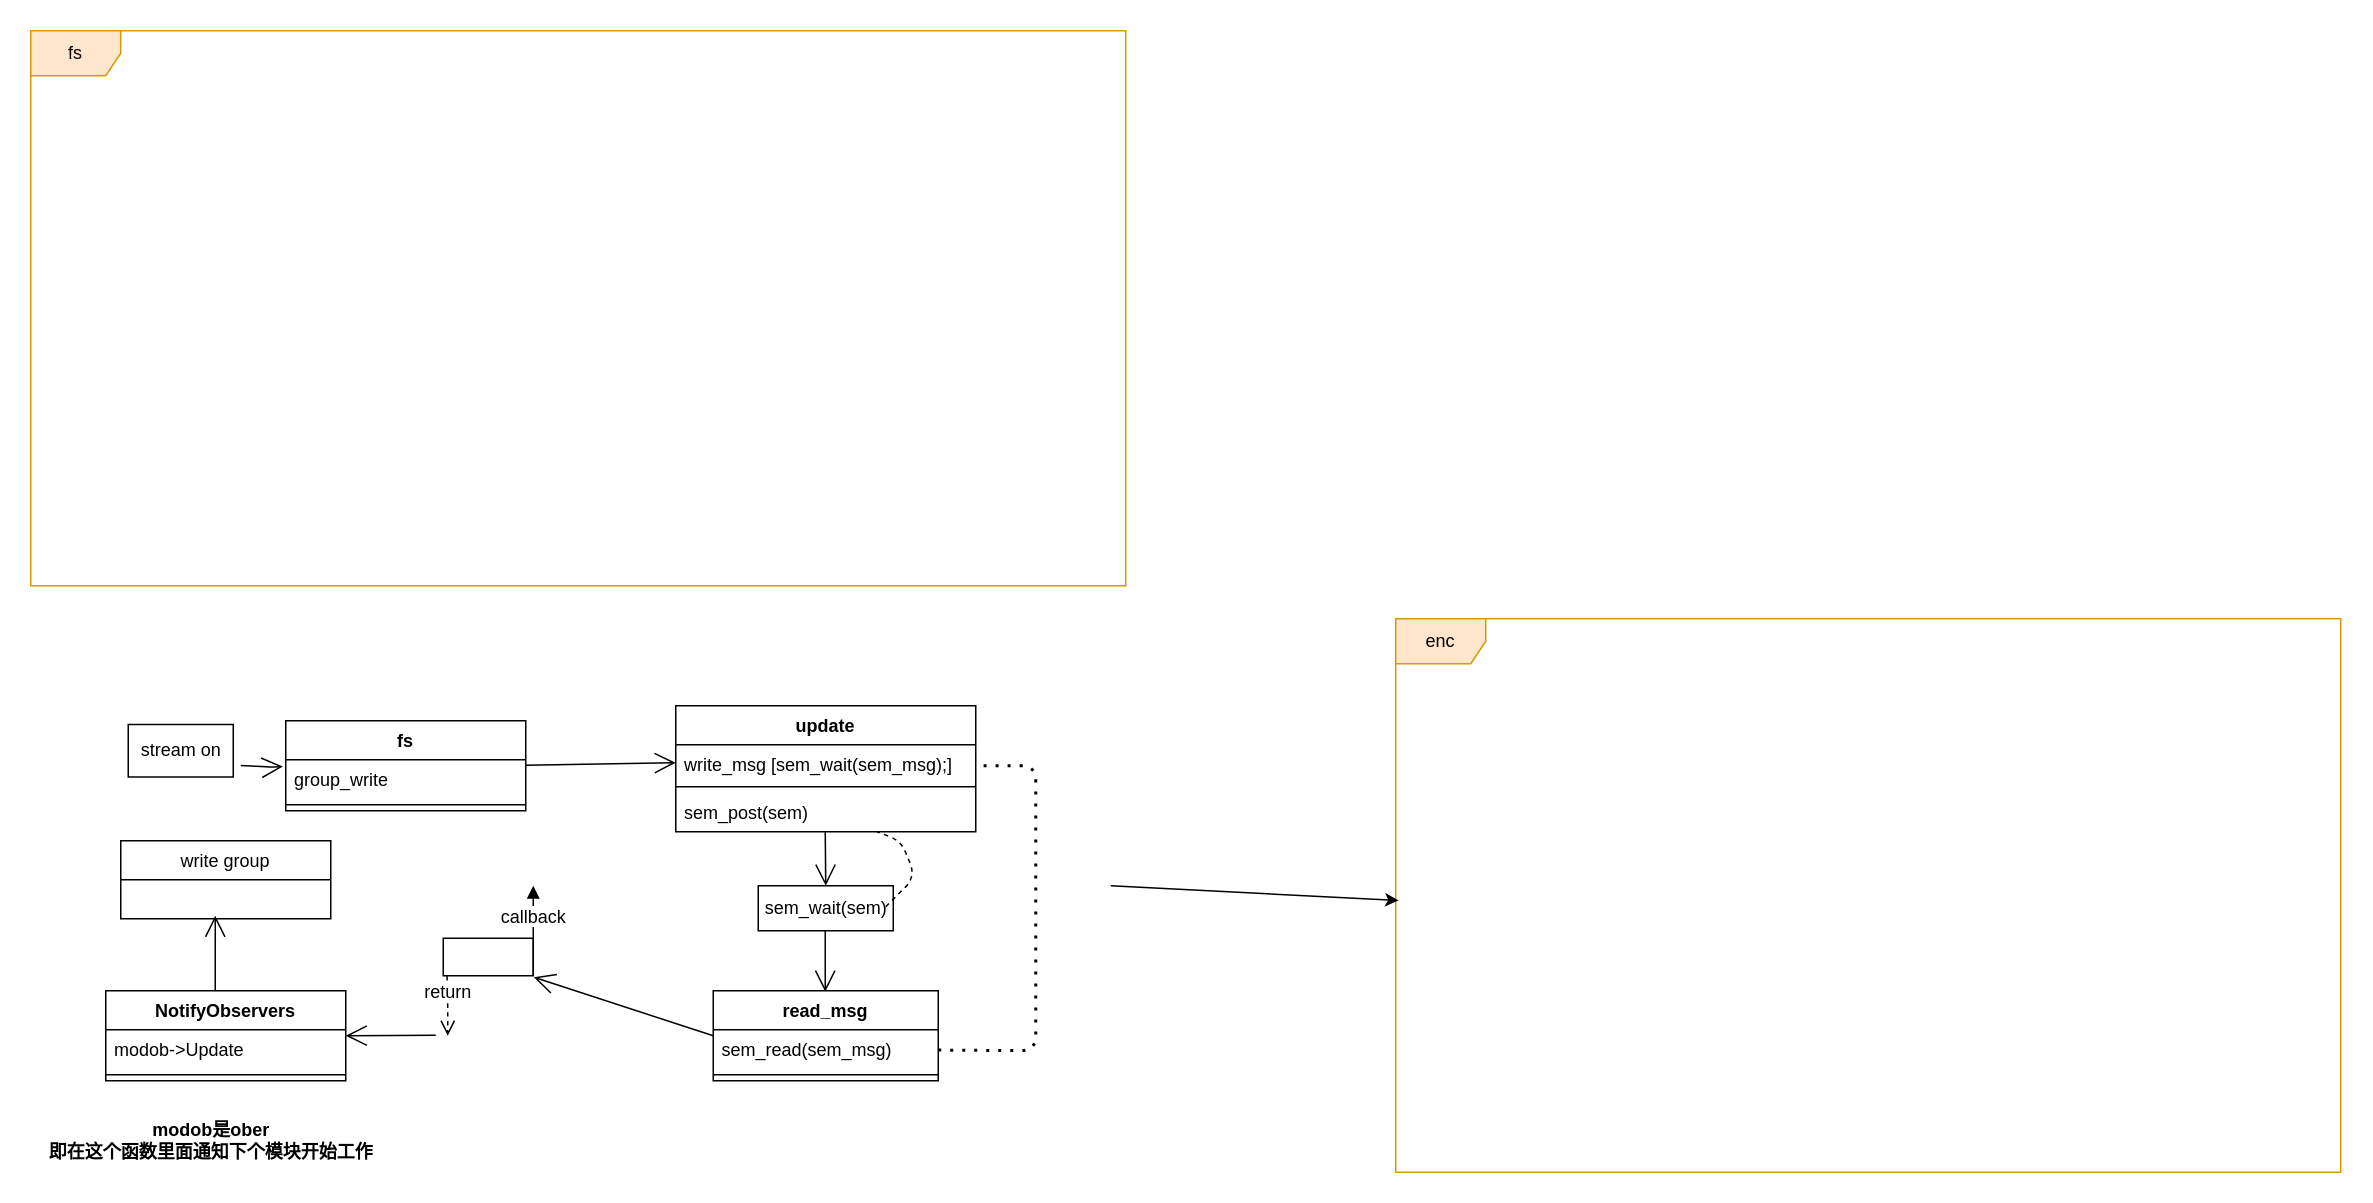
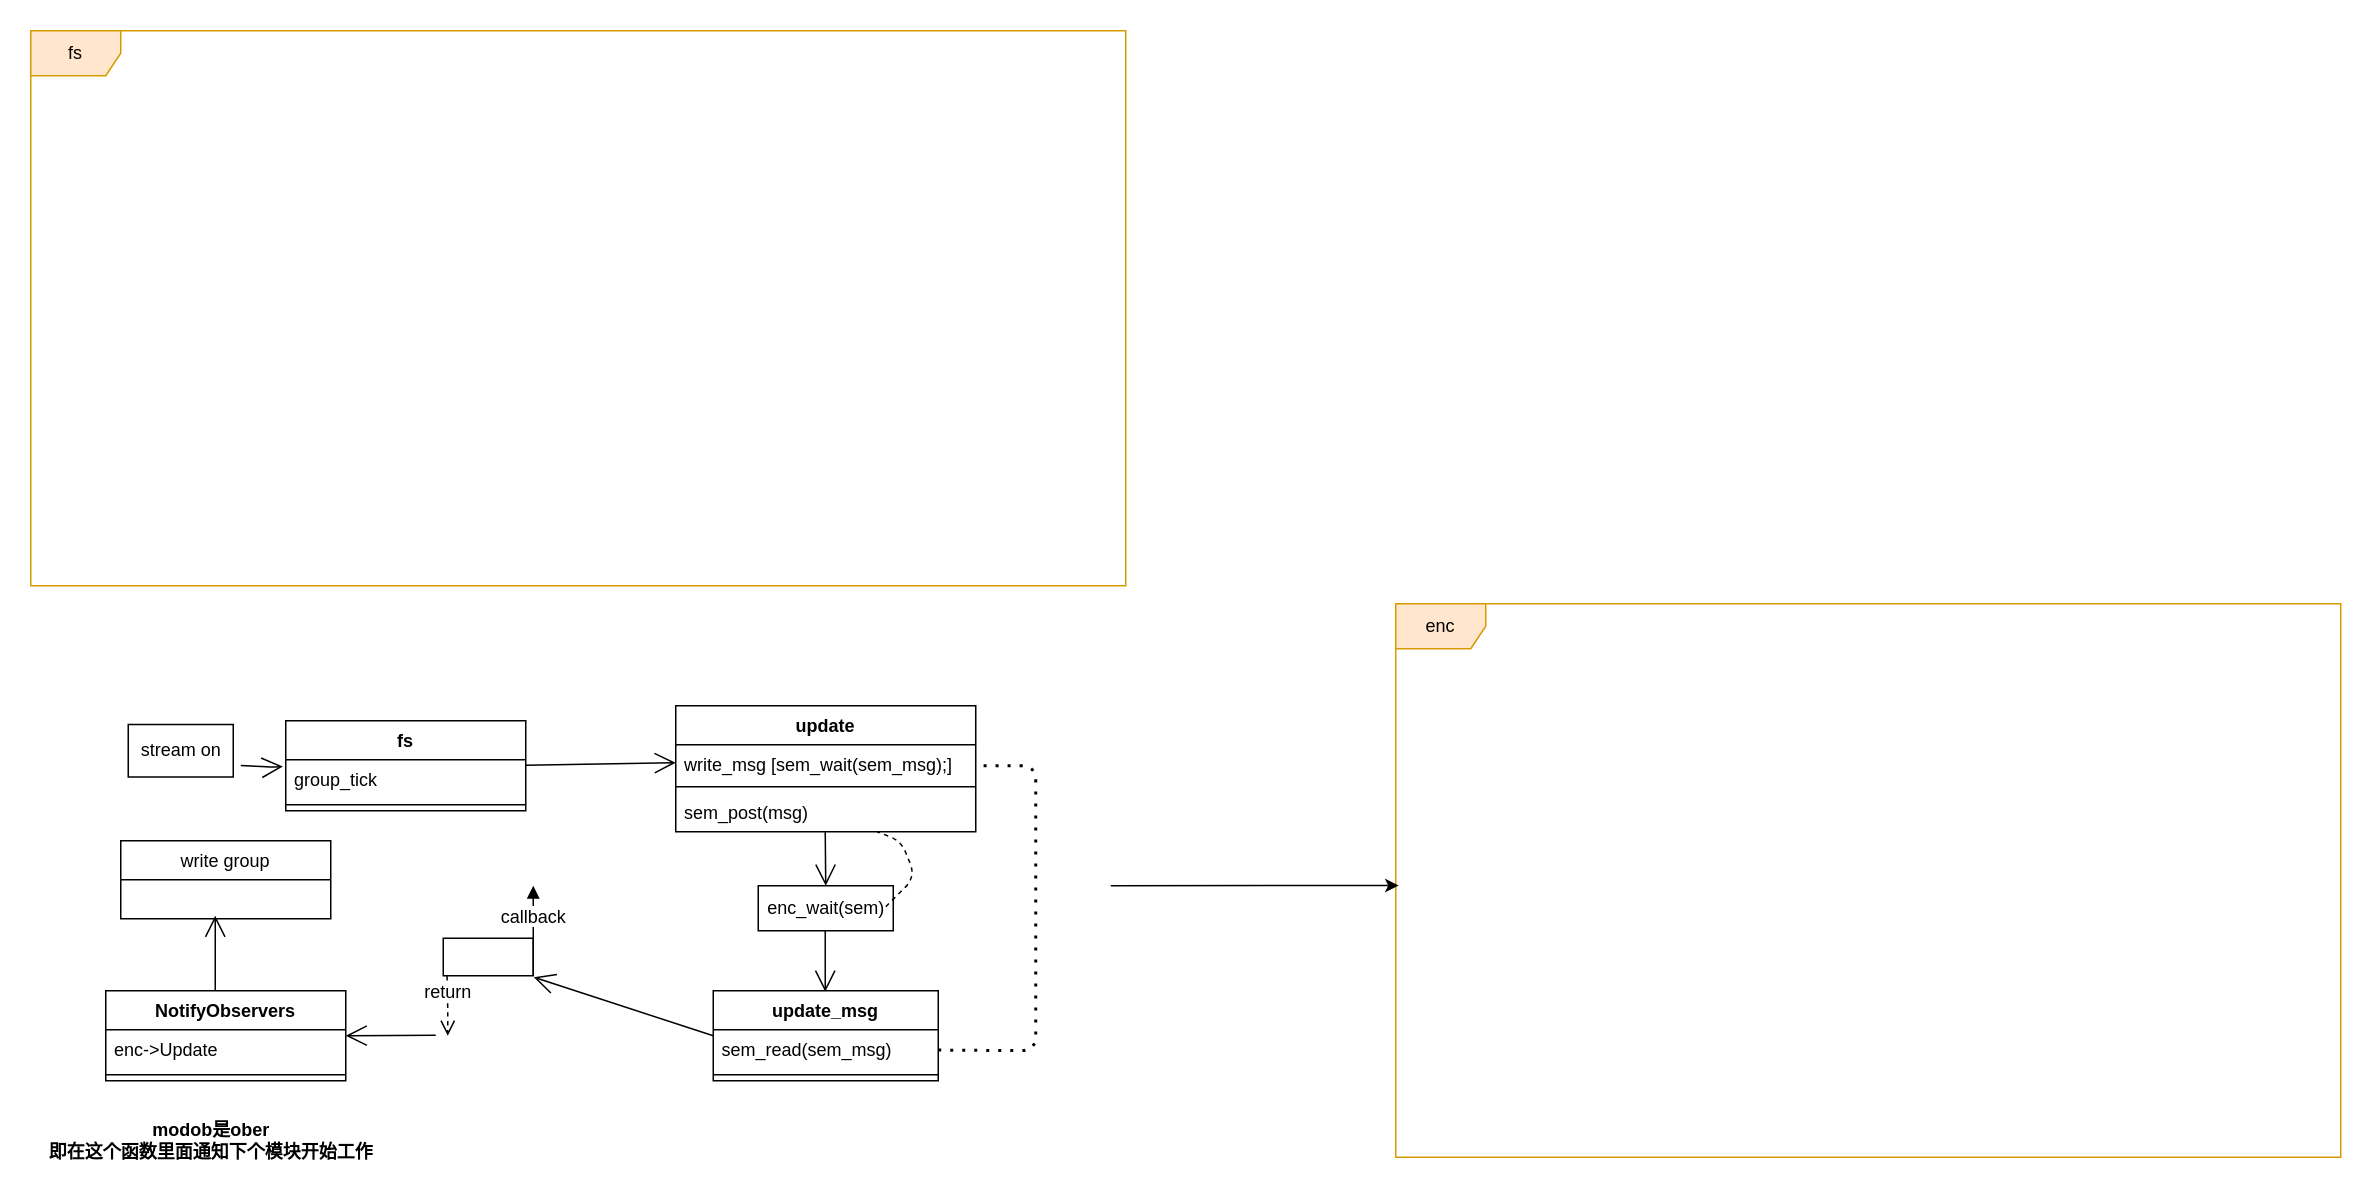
  <mxCell id="0" />
  <mxCell id="1" parent="0" />
  <mxCell id="2" value="&lt;font style=&quot;vertical-align: inherit&quot;&gt;&lt;font style=&quot;vertical-align: inherit&quot;&gt;fs&lt;/font&gt;&lt;/font&gt;" style="shape=umlFrame;whiteSpace=wrap;html=1;fillColor=#ffe6cc;strokeColor=#d79b00;" parent="1" vertex="1"><mxGeometry x="20" y="20" width="730" height="370" as="geometry" /></mxCell>
- <mxCell id="3" value="&lt;font style=&quot;vertical-align: inherit&quot;&gt;&lt;font style=&quot;vertical-align: inherit&quot;&gt;enc&lt;/font&gt;&lt;/font&gt;" style="shape=umlFrame;whiteSpace=wrap;html=1;fillColor=#ffe6cc;strokeColor=#d79b00;" parent="1" vertex="1"><mxGeometry x="930" y="412" width="630" height="369" as="geometry" /></mxCell>
- <mxCell id="4" value="sem_wait(sem)" style="html=1;" parent="1" vertex="1"><mxGeometry x="505" y="590" width="90" height="30" as="geometry" /></mxCell>
+ <mxCell id="3" value="&lt;font style=&quot;vertical-align: inherit&quot;&gt;&lt;font style=&quot;vertical-align: inherit&quot;&gt;enc&lt;/font&gt;&lt;/font&gt;" style="shape=umlFrame;whiteSpace=wrap;html=1;fillColor=#ffe6cc;strokeColor=#d79b00;" parent="1" vertex="1"><mxGeometry x="930" y="402" width="630" height="369" as="geometry" /></mxCell>
+ <mxCell id="4" value="enc_wait(sem)" style="html=1;" parent="1" vertex="1"><mxGeometry x="505" y="590" width="90" height="30" as="geometry" /></mxCell>
  <mxCell id="5" value="fs" style="swimlane;fontStyle=1;align=center;verticalAlign=top;childLayout=stackLayout;horizontal=1;startSize=26;horizontalStack=0;resizeParent=1;resizeParentMax=0;resizeLast=0;collapsible=1;marginBottom=0;" parent="1" vertex="1"><mxGeometry x="190" y="480" width="160" height="60" as="geometry"><mxRectangle x="-780" y="250" width="40" height="26" as="alternateBounds" /></mxGeometry></mxCell>
  <mxCell id="6" value="" style="endArrow=open;endFill=1;endSize=12;html=1;entryX=-0.012;entryY=0.174;entryDx=0;entryDy=0;entryPerimeter=0;" edge="1" parent="5" target="7"><mxGeometry width="160" relative="1" as="geometry"><mxPoint x="-30" y="29.76" as="sourcePoint" /><mxPoint x="130" y="29.76" as="targetPoint" /><Array as="points"><mxPoint x="-10" y="31" /></Array></mxGeometry></mxCell>
- <mxCell id="7" value="group_write" style="text;strokeColor=none;fillColor=none;align=left;verticalAlign=top;spacingLeft=4;spacingRight=4;overflow=hidden;rotatable=0;points=[[0,0.5],[1,0.5]];portConstraint=eastwest;" parent="5" vertex="1"><mxGeometry y="26" width="160" height="26" as="geometry" /></mxCell>
+ <mxCell id="7" value="group_tick" style="text;strokeColor=none;fillColor=none;align=left;verticalAlign=top;spacingLeft=4;spacingRight=4;overflow=hidden;rotatable=0;points=[[0,0.5],[1,0.5]];portConstraint=eastwest;" parent="5" vertex="1"><mxGeometry y="26" width="160" height="26" as="geometry" /></mxCell>
  <mxCell id="8" value="" style="line;strokeWidth=1;fillColor=none;align=left;verticalAlign=middle;spacingTop=-1;spacingLeft=3;spacingRight=3;rotatable=0;labelPosition=right;points=[];portConstraint=eastwest;" parent="5" vertex="1"><mxGeometry y="52" width="160" height="8" as="geometry" /></mxCell>
  <mxCell id="9" value="update" style="swimlane;fontStyle=1;align=center;verticalAlign=top;childLayout=stackLayout;horizontal=1;startSize=26;horizontalStack=0;resizeParent=1;resizeParentMax=0;resizeLast=0;collapsible=1;marginBottom=0;" parent="1" vertex="1"><mxGeometry x="450" y="470" width="200" height="84" as="geometry" /></mxCell>
  <mxCell id="10" value="write_msg [sem_wait(sem_msg);]" style="text;strokeColor=none;fillColor=none;align=left;verticalAlign=top;spacingLeft=4;spacingRight=4;overflow=hidden;rotatable=0;points=[[0,0.5],[1,0.5]];portConstraint=eastwest;" parent="9" vertex="1"><mxGeometry y="26" width="200" height="24" as="geometry" /></mxCell>
  <mxCell id="11" value="" style="line;strokeWidth=1;fillColor=none;align=left;verticalAlign=middle;spacingTop=-1;spacingLeft=3;spacingRight=3;rotatable=0;labelPosition=right;points=[];portConstraint=eastwest;" parent="9" vertex="1"><mxGeometry y="50" width="200" height="8" as="geometry" /></mxCell>
- <mxCell id="12" value="sem_post(sem)" style="text;strokeColor=none;fillColor=none;align=left;verticalAlign=top;spacingLeft=4;spacingRight=4;overflow=hidden;rotatable=0;points=[[0,0.5],[1,0.5]];portConstraint=eastwest;" parent="9" vertex="1"><mxGeometry y="58" width="200" height="26" as="geometry" /></mxCell>
+ <mxCell id="12" value="sem_post(msg)" style="text;strokeColor=none;fillColor=none;align=left;verticalAlign=top;spacingLeft=4;spacingRight=4;overflow=hidden;rotatable=0;points=[[0,0.5],[1,0.5]];portConstraint=eastwest;" parent="9" vertex="1"><mxGeometry y="58" width="200" height="26" as="geometry" /></mxCell>
  <mxCell id="13" value="" style="endArrow=open;endFill=1;endSize=12;html=1;entryX=0;entryY=0.5;entryDx=0;entryDy=0;" parent="1" edge="1" target="10"><mxGeometry width="160" relative="1" as="geometry"><mxPoint x="350" y="509.66" as="sourcePoint" /><mxPoint x="430" y="510" as="targetPoint" /></mxGeometry></mxCell>
  <mxCell id="14" value="" style="endArrow=open;endFill=1;endSize=12;html=1;entryX=0.5;entryY=0;entryDx=0;entryDy=0;" parent="1" edge="1"><mxGeometry width="160" relative="1" as="geometry"><mxPoint x="549.66" y="620" as="sourcePoint" /><mxPoint x="549.66" y="660.69" as="targetPoint" /></mxGeometry></mxCell>
- <mxCell id="15" value="read_msg" style="swimlane;fontStyle=1;align=center;verticalAlign=top;childLayout=stackLayout;horizontal=1;startSize=26;horizontalStack=0;resizeParent=1;resizeParentMax=0;resizeLast=0;collapsible=1;marginBottom=0;" parent="1" vertex="1"><mxGeometry x="475" y="660" width="150" height="60" as="geometry" /></mxCell>
+ <mxCell id="15" value="update_msg" style="swimlane;fontStyle=1;align=center;verticalAlign=top;childLayout=stackLayout;horizontal=1;startSize=26;horizontalStack=0;resizeParent=1;resizeParentMax=0;resizeLast=0;collapsible=1;marginBottom=0;" parent="1" vertex="1"><mxGeometry x="475" y="660" width="150" height="60" as="geometry" /></mxCell>
  <mxCell id="16" value="sem_read(sem_msg)" style="text;strokeColor=none;fillColor=none;align=left;verticalAlign=top;spacingLeft=4;spacingRight=4;overflow=hidden;rotatable=0;points=[[0,0.5],[1,0.5]];portConstraint=eastwest;" parent="15" vertex="1"><mxGeometry y="26" width="150" height="26" as="geometry" /></mxCell>
  <mxCell id="17" value="" style="line;strokeWidth=1;fillColor=none;align=left;verticalAlign=middle;spacingTop=-1;spacingLeft=3;spacingRight=3;rotatable=0;labelPosition=right;points=[];portConstraint=eastwest;" parent="15" vertex="1"><mxGeometry y="52" width="150" height="8" as="geometry" /></mxCell>
  <mxCell id="18" value="" style="endArrow=open;endFill=1;endSize=12;html=1;" parent="1" edge="1"><mxGeometry width="160" relative="1" as="geometry"><mxPoint x="549.66" y="554" as="sourcePoint" /><mxPoint x="550" y="590" as="targetPoint" /></mxGeometry></mxCell>
  <mxCell id="19" value="NotifyObservers" style="swimlane;fontStyle=1;align=center;verticalAlign=top;childLayout=stackLayout;horizontal=1;startSize=26;horizontalStack=0;resizeParent=1;resizeParentMax=0;resizeLast=0;collapsible=1;marginBottom=0;" parent="1" vertex="1"><mxGeometry x="70" y="660" width="160" height="60" as="geometry" /></mxCell>
- <mxCell id="20" value="modob-&gt;Update" style="text;strokeColor=none;fillColor=none;align=left;verticalAlign=top;spacingLeft=4;spacingRight=4;overflow=hidden;rotatable=0;points=[[0,0.5],[1,0.5]];portConstraint=eastwest;" parent="19" vertex="1"><mxGeometry y="26" width="160" height="26" as="geometry" /></mxCell>
+ <mxCell id="20" value="enc-&gt;Update" style="text;strokeColor=none;fillColor=none;align=left;verticalAlign=top;spacingLeft=4;spacingRight=4;overflow=hidden;rotatable=0;points=[[0,0.5],[1,0.5]];portConstraint=eastwest;" parent="19" vertex="1"><mxGeometry y="26" width="160" height="26" as="geometry" /></mxCell>
  <mxCell id="21" value="" style="line;strokeWidth=1;fillColor=none;align=left;verticalAlign=middle;spacingTop=-1;spacingLeft=3;spacingRight=3;rotatable=0;labelPosition=right;points=[];portConstraint=eastwest;" parent="19" vertex="1"><mxGeometry y="52" width="160" height="8" as="geometry" /></mxCell>
  <mxCell id="22" value="" style="endArrow=open;endFill=1;endSize=12;html=1;" parent="1" edge="1"><mxGeometry width="160" relative="1" as="geometry"><mxPoint x="290" y="689.71" as="sourcePoint" /><mxPoint x="230" y="690" as="targetPoint" /></mxGeometry></mxCell>
  <mxCell id="23" value="" style="endArrow=none;dashed=1;html=1;dashPattern=1 3;strokeWidth=2;" edge="1" parent="1" source="16"><mxGeometry width="50" height="50" relative="1" as="geometry"><mxPoint x="640" y="700" as="sourcePoint" /><mxPoint x="650" y="510" as="targetPoint" /><Array as="points"><mxPoint x="690" y="700" /><mxPoint x="690" y="510" /></Array></mxGeometry></mxCell>
  <mxCell id="24" value="" style="endArrow=none;dashed=1;html=1;" edge="1" parent="1" target="12"><mxGeometry width="50" height="50" relative="1" as="geometry"><mxPoint x="590" y="604" as="sourcePoint" /><mxPoint x="640" y="554" as="targetPoint" /><Array as="points"><mxPoint x="610" y="584" /><mxPoint x="600" y="560" /></Array></mxGeometry></mxCell>
  <mxCell id="25" value="write group" style="swimlane;fontStyle=0;childLayout=stackLayout;horizontal=1;startSize=26;fillColor=none;horizontalStack=0;resizeParent=1;resizeParentMax=0;resizeLast=0;collapsible=1;marginBottom=0;" vertex="1" parent="1"><mxGeometry x="80" y="560" width="140" height="52" as="geometry" /></mxCell>
  <mxCell id="26" value="" style="endArrow=open;endFill=1;endSize=12;html=1;" edge="1" parent="1"><mxGeometry width="160" relative="1" as="geometry"><mxPoint x="143" y="659.43" as="sourcePoint" /><mxPoint x="143" y="610" as="targetPoint" /></mxGeometry></mxCell>
  <mxCell id="27" value="stream on" style="html=1;" vertex="1" parent="1"><mxGeometry x="85" y="482.5" width="70" height="35" as="geometry" /></mxCell>
  <mxCell id="28" value="modob是ober&lt;br&gt;即在这个函数里面通知下个模块开始工作" style="text;strokeColor=none;fillColor=none;html=1;fontSize=12;fontStyle=1;verticalAlign=middle;align=center;" vertex="1" parent="1"><mxGeometry x="90" y="740" width="100" height="40" as="geometry" /></mxCell>
  <mxCell id="29" value="" style="endArrow=classic;html=1;fontSize=12;entryX=0.003;entryY=0.509;entryDx=0;entryDy=0;entryPerimeter=0;" edge="1" parent="1" target="3"><mxGeometry width="50" height="50" relative="1" as="geometry"><mxPoint x="740" y="590" as="sourcePoint" /><mxPoint x="790" y="540" as="targetPoint" /></mxGeometry></mxCell>
  <mxCell id="30" value="" style="endArrow=open;endFill=1;endSize=12;html=1;fontSize=12;exitX=0;exitY=0.5;exitDx=0;exitDy=0;entryX=1.04;entryY=-0.006;entryDx=0;entryDy=0;entryPerimeter=0;" edge="1" parent="1" source="15" target="31"><mxGeometry width="160" relative="1" as="geometry"><mxPoint x="466" y="689.76" as="sourcePoint" /><mxPoint x="370" y="689.76" as="targetPoint" /></mxGeometry></mxCell>
  <mxCell id="31" value="" style="html=1;points=[];perimeter=orthogonalPerimeter;fontSize=12;verticalAlign=bottom;direction=south;" vertex="1" parent="1"><mxGeometry x="295" y="625" width="60" height="25" as="geometry" /></mxCell>
  <mxCell id="32" value="callback" style="html=1;verticalAlign=bottom;endArrow=block;fontSize=12;exitX=1;exitY=0;exitDx=0;exitDy=0;" edge="1" parent="1" source="31"><mxGeometry relative="1" as="geometry"><mxPoint x="355" y="590" as="targetPoint" /></mxGeometry></mxCell>
  <mxCell id="33" value="return" style="html=1;verticalAlign=bottom;endArrow=open;dashed=1;endSize=8;fontSize=12;exitX=1.008;exitY=0.958;exitDx=0;exitDy=0;exitPerimeter=0;" edge="1" source="31" parent="1"><mxGeometry relative="1" as="geometry"><mxPoint x="298" y="690" as="targetPoint" /><mxPoint x="298" y="640" as="sourcePoint" /><Array as="points"><mxPoint x="298" y="670" /><mxPoint x="298" y="680" /></Array></mxGeometry></mxCell>
